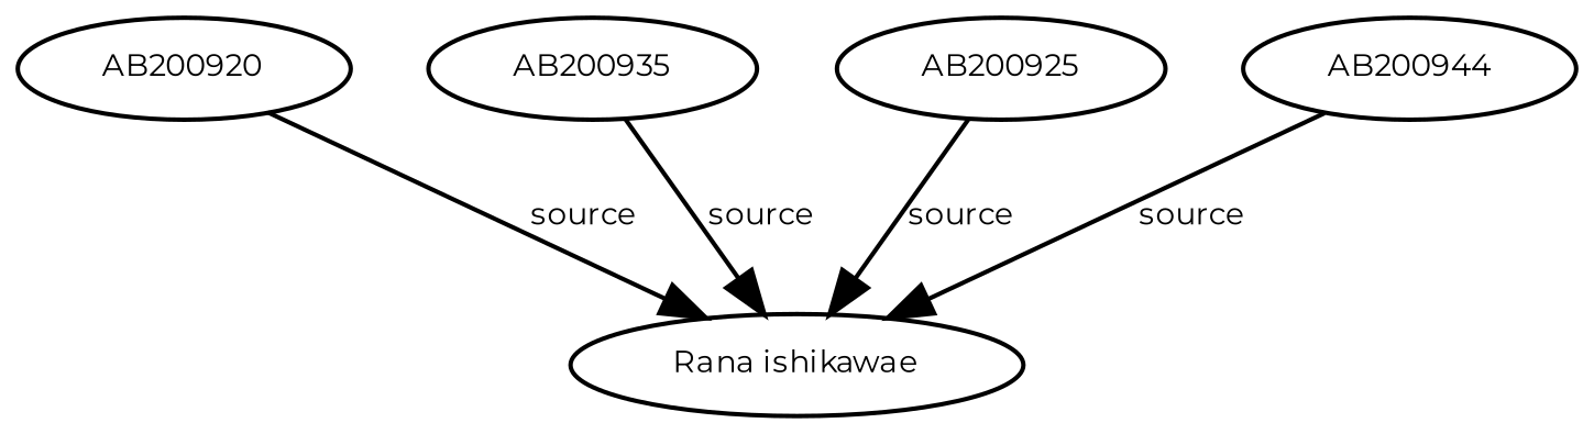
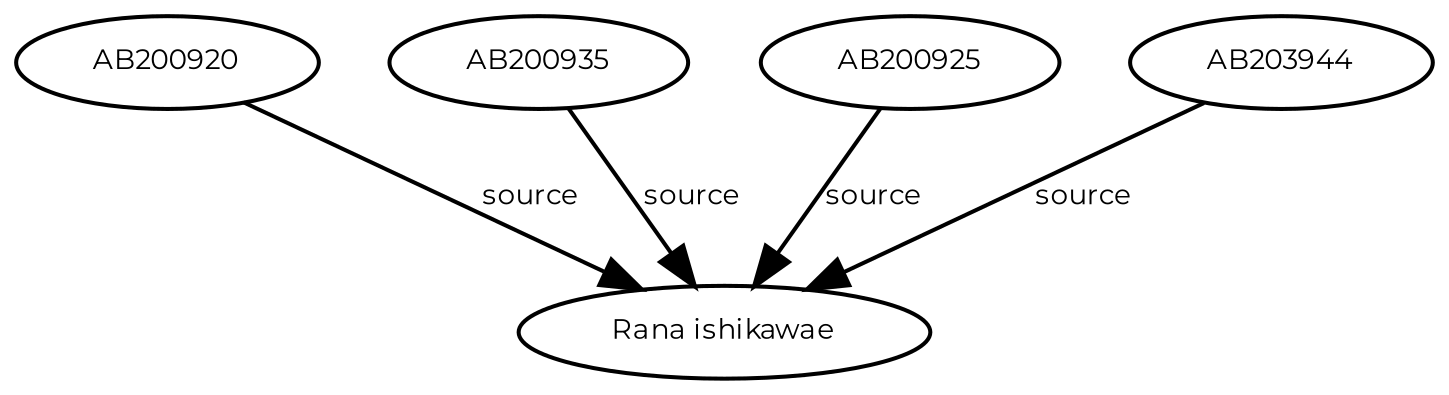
  digraph {
    fontname=Montserrat
    node [fontname=Montserrat fontsize=7]
    edge [fontname=Montserrat fontsize=7]
    n1 [height=0.27433100247 label="Rana ishikawae" width=0.27433100247]
    n2 [height=0.27433100247 label=AB200920 width=0.27433100247]
    n3 [height=0.27433100247 label=AB200935 width=0.27433100247]
    n4 [height=0.27433100247 label=AB200925 width=0.27433100247]
-   n5 [height=0.27433100247 label=AB200944 width=0.27433100247]
+   n5 [height=0.27433100247 label=AB203944 width=0.27433100247]
    n2 -> n1 [label=source]
    n3 -> n1 [label=source]
    n4 -> n1 [label=source]
    n5 -> n1 [label=source]
  }
